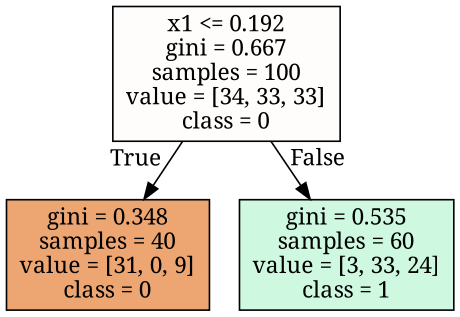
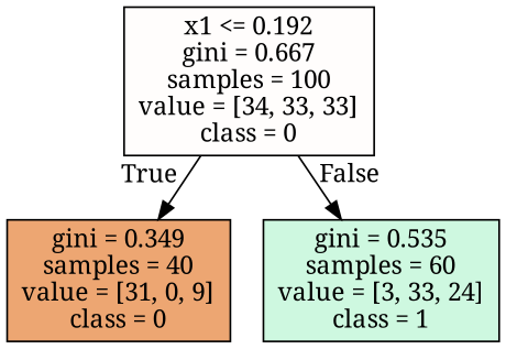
  digraph {
    fontname="Noto Serif"
    node [color=black fontname="Noto Serif" shape=box style=filled]
    edge [fontname="Noto Serif" labeldistance=2.5]
    n1 [fillcolor="#fffdfc" label="x1 <= 0.192\ngini = 0.667\nsamples = 100\nvalue = [34, 33, 33]\nclass = 0"]
-   n2 [fillcolor="#eda672" label="gini = 0.348\nsamples = 40\nvalue = [31, 0, 9]\nclass = 0"]
+   n2 [fillcolor="#eda672" label="gini = 0.349\nsamples = 40\nvalue = [31, 0, 9]\nclass = 0"]
    n3 [fillcolor="#cef8e0" label="gini = 0.535\nsamples = 60\nvalue = [3, 33, 24]\nclass = 1"]
    n1 -> n2 [headlabel=True labelangle=45]
    n1 -> n3 [headlabel=False labelangle=-45]
  }
